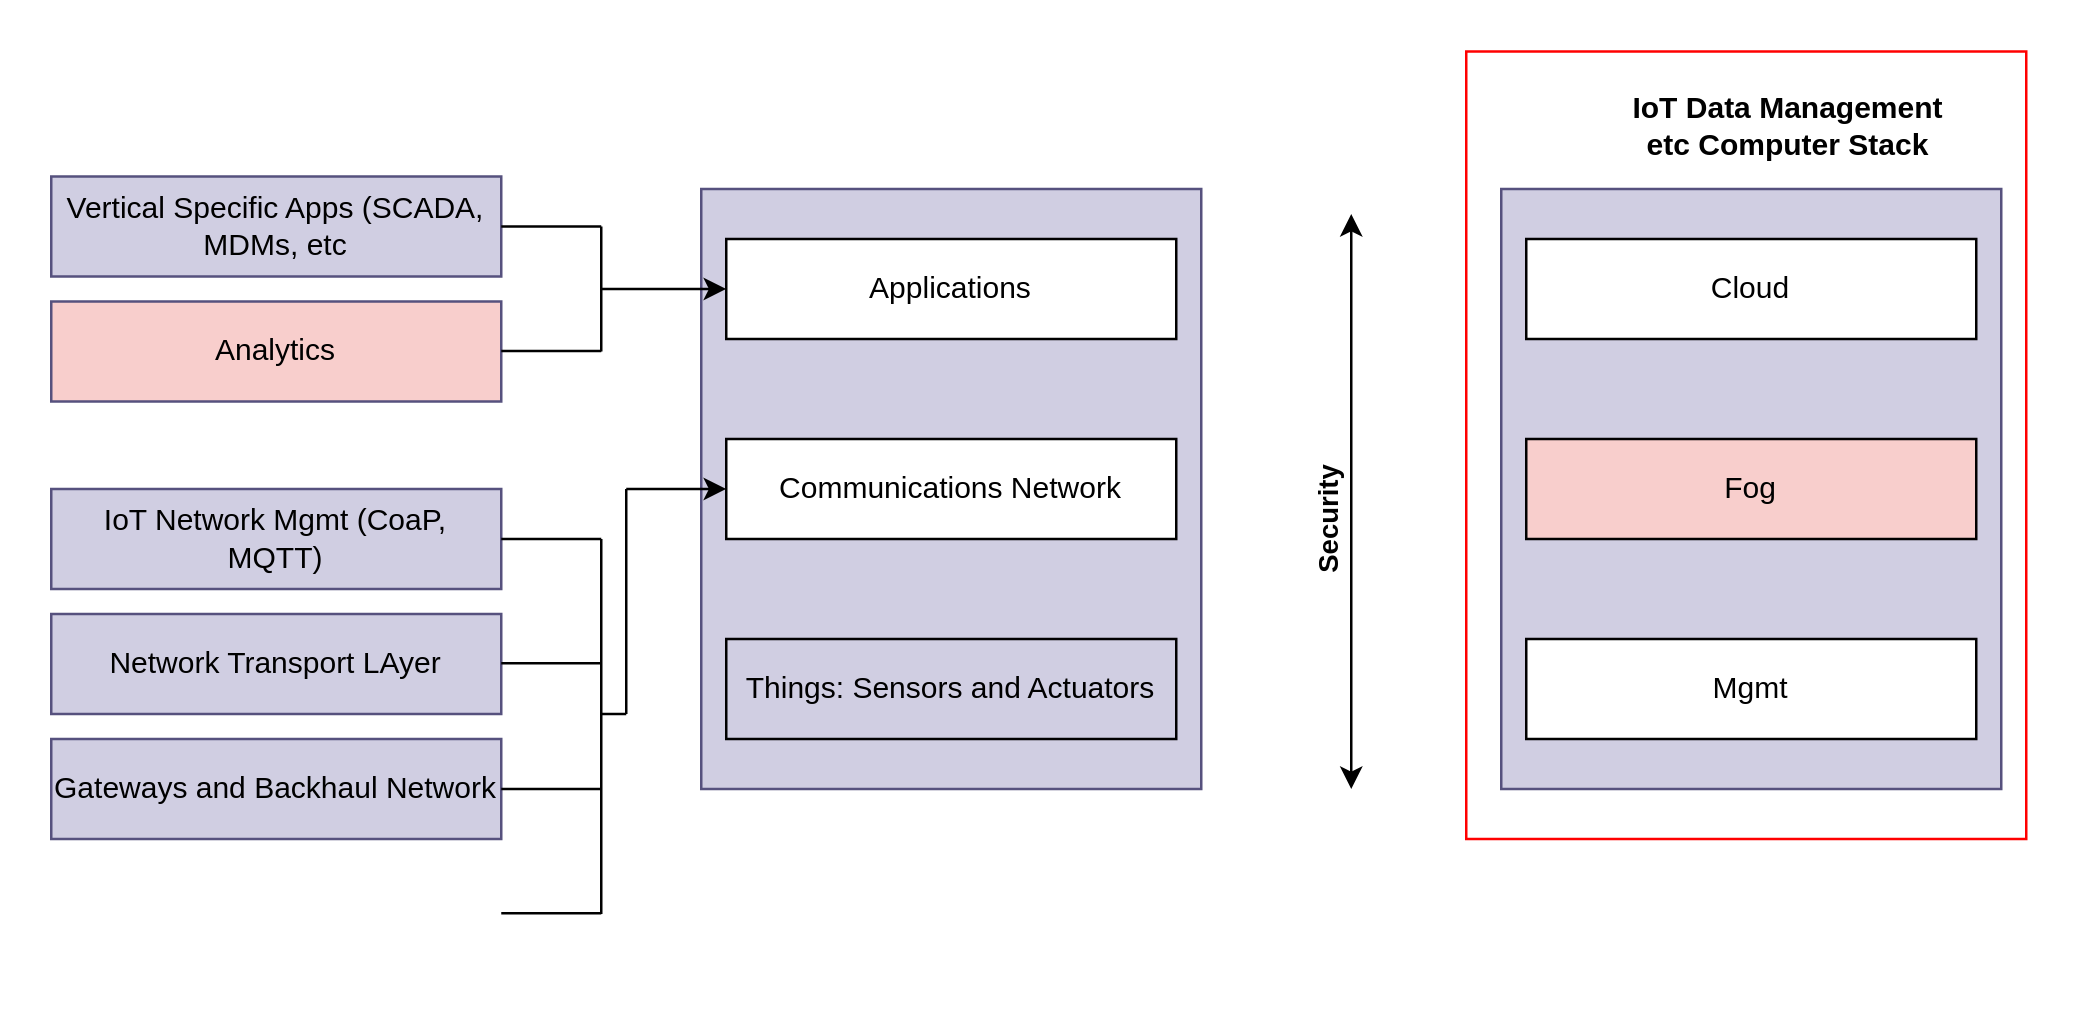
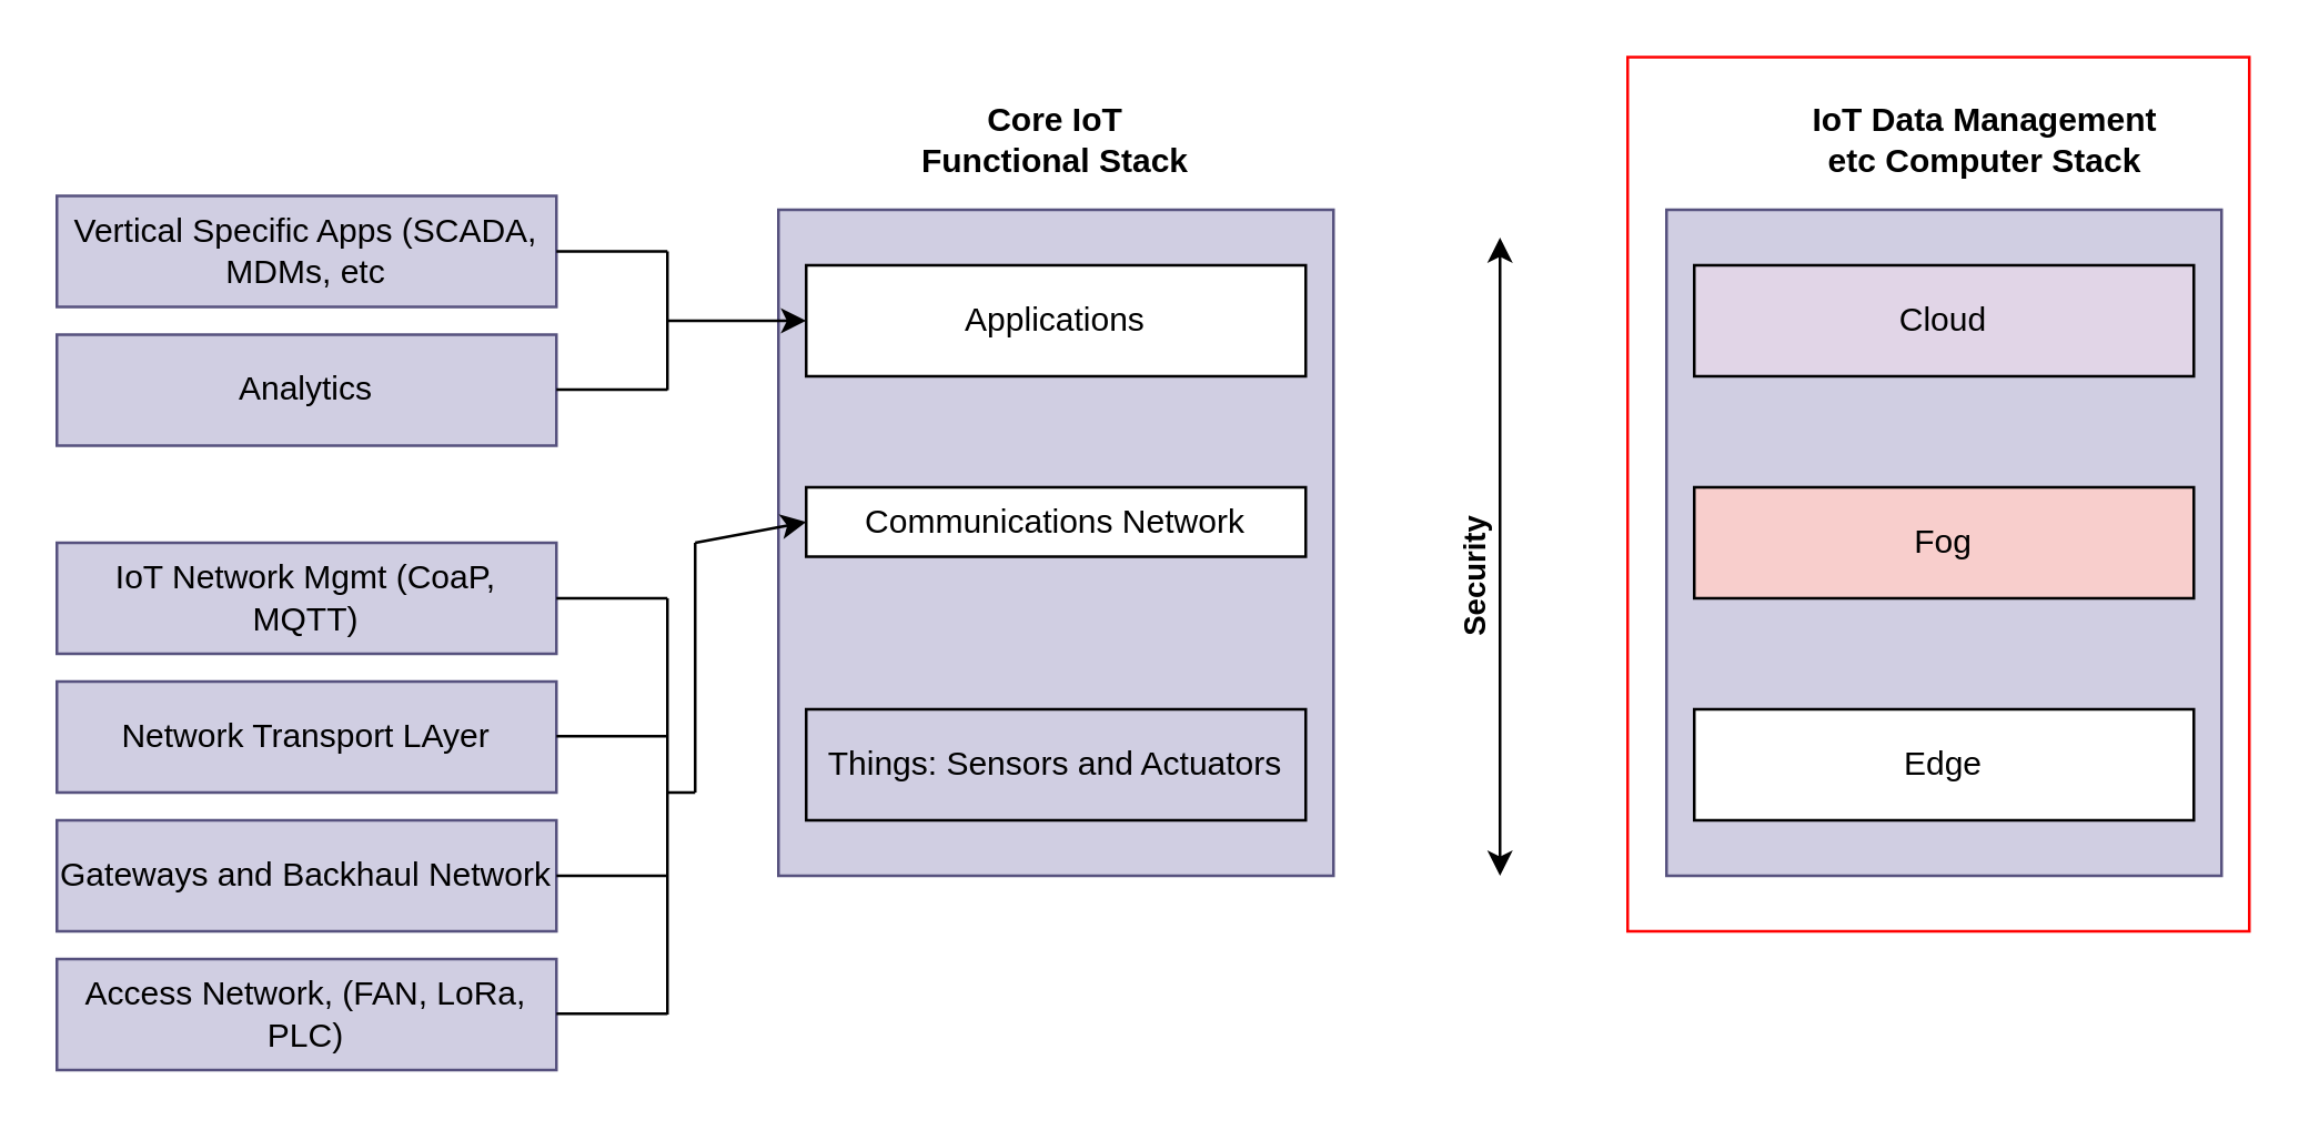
  <mxCell id="0" />
  <mxCell id="1" parent="0" />
  <mxCell id="2" value="" style="group" parent="1" vertex="1" connectable="0"><mxGeometry x="20" y="35" width="790" height="350" as="geometry" /></mxCell>
  <mxCell id="3" value="" style="rounded=0;whiteSpace=wrap;html=1;strokeColor=#FF0000;" vertex="1" parent="2"><mxGeometry x="566" y="-15" width="224" height="315" as="geometry" /></mxCell>
  <mxCell id="4" value="" style="rounded=0;whiteSpace=wrap;html=1;fillColor=#d0cee2;strokeColor=#56517e;" parent="2" vertex="1"><mxGeometry x="260" y="40" width="200" height="240" as="geometry" /></mxCell>
  <mxCell id="5" value="Applications" style="rounded=0;whiteSpace=wrap;html=1;" parent="2" vertex="1"><mxGeometry x="270" y="60" width="180" height="40" as="geometry" /></mxCell>
- <mxCell id="6" value="Communications Network" style="rounded=0;whiteSpace=wrap;html=1;" parent="2" vertex="1"><mxGeometry x="270" y="140" width="180" height="40" as="geometry" /></mxCell>
+ <mxCell id="6" value="Communications Network" style="rounded=0;whiteSpace=wrap;html=1;" parent="2" vertex="1"><mxGeometry x="270" y="140" width="180" height="25" as="geometry" /></mxCell>
  <mxCell id="7" value="Things: Sensors and Actuators" style="rounded=0;whiteSpace=wrap;html=1;fillColor=#d0cee2;" parent="2" vertex="1"><mxGeometry x="270" y="220" width="180" height="40" as="geometry" /></mxCell>
  <mxCell id="8" value="" style="rounded=0;whiteSpace=wrap;html=1;fillColor=#d0cee2;strokeColor=#56517e;" parent="2" vertex="1"><mxGeometry x="580" y="40" width="200" height="240" as="geometry" /></mxCell>
- <mxCell id="9" value="Cloud" style="rounded=0;whiteSpace=wrap;html=1;" parent="2" vertex="1"><mxGeometry x="590" y="60" width="180" height="40" as="geometry" /></mxCell>
+ <mxCell id="9" value="Cloud" style="rounded=0;whiteSpace=wrap;html=1;fillColor=#e1d5e7;" parent="2" vertex="1"><mxGeometry x="590" y="60" width="180" height="40" as="geometry" /></mxCell>
  <mxCell id="10" value="Fog" style="rounded=0;whiteSpace=wrap;html=1;fillColor=#f8cecc;" parent="2" vertex="1"><mxGeometry x="590" y="140" width="180" height="40" as="geometry" /></mxCell>
- <mxCell id="11" value="Mgmt" style="rounded=0;whiteSpace=wrap;html=1;" parent="2" vertex="1"><mxGeometry x="590" y="220" width="180" height="40" as="geometry" /></mxCell>
+ <mxCell id="11" value="Edge" style="rounded=0;whiteSpace=wrap;html=1;" parent="2" vertex="1"><mxGeometry x="590" y="220" width="180" height="40" as="geometry" /></mxCell>
+ <mxCell id="12" value="&lt;b style=&quot;background-color: rgb(255, 255, 255);&quot;&gt;Core IoT&lt;br&gt;Functional Stack&lt;/b&gt;" style="text;html=1;strokeColor=none;fillColor=none;align=center;verticalAlign=middle;whiteSpace=wrap;rounded=0;" parent="2" vertex="1"><mxGeometry x="310" width="100" height="30" as="geometry" /></mxCell>
  <mxCell id="13" value="&lt;b style=&quot;background-color: rgb(255, 255, 255);&quot;&gt;IoT Data Management&lt;br&gt;etc Computer Stack&lt;/b&gt;" style="text;html=1;strokeColor=none;fillColor=none;align=center;verticalAlign=middle;whiteSpace=wrap;rounded=0;" parent="2" vertex="1"><mxGeometry x="630" width="130" height="30" as="geometry" /></mxCell>
  <mxCell id="14" value="" style="endArrow=classic;startArrow=classic;html=1;" parent="2" edge="1"><mxGeometry width="50" height="50" relative="1" as="geometry"><mxPoint x="520" y="280" as="sourcePoint" /><mxPoint x="520" y="50" as="targetPoint" /></mxGeometry></mxCell>
  <mxCell id="15" value="&lt;b&gt;Security&lt;/b&gt;" style="edgeLabel;html=1;align=right;verticalAlign=bottom;resizable=0;points=[];horizontal=0;textDirection=rtl;labelPosition=left;verticalLabelPosition=top;" parent="14" vertex="1" connectable="0"><mxGeometry x="-0.242" y="1" relative="1" as="geometry"><mxPoint as="offset" /></mxGeometry></mxCell>
  <mxCell id="16" value="Vertical Specific Apps (SCADA, MDMs, etc" style="rounded=0;whiteSpace=wrap;html=1;fillColor=#d0cee2;strokeColor=#56517e;" parent="2" vertex="1"><mxGeometry y="35" width="180" height="40" as="geometry" /></mxCell>
- <mxCell id="17" value="Analytics" style="rounded=0;whiteSpace=wrap;html=1;fillColor=#f8cecc;strokeColor=#56517e;" parent="2" vertex="1"><mxGeometry y="85" width="180" height="40" as="geometry" /></mxCell>
+ <mxCell id="17" value="Analytics" style="rounded=0;whiteSpace=wrap;html=1;fillColor=#d0cee2;strokeColor=#56517e;" parent="2" vertex="1"><mxGeometry y="85" width="180" height="40" as="geometry" /></mxCell>
  <mxCell id="18" value="" style="endArrow=classic;html=1;entryX=0;entryY=0.5;entryDx=0;entryDy=0;" parent="2" target="5" edge="1"><mxGeometry width="50" height="50" relative="1" as="geometry"><mxPoint x="220" y="80" as="sourcePoint" /><mxPoint x="400" y="180" as="targetPoint" /></mxGeometry></mxCell>
  <mxCell id="19" value="IoT Network Mgmt (CoaP, MQTT)" style="rounded=0;whiteSpace=wrap;html=1;fillColor=#d0cee2;strokeColor=#56517e;" parent="2" vertex="1"><mxGeometry y="160" width="180" height="40" as="geometry" /></mxCell>
  <mxCell id="20" value="Network Transport LAyer" style="rounded=0;whiteSpace=wrap;html=1;fillColor=#d0cee2;strokeColor=#56517e;" parent="2" vertex="1"><mxGeometry y="210" width="180" height="40" as="geometry" /></mxCell>
  <mxCell id="21" value="Gateways and Backhaul Network" style="rounded=0;whiteSpace=wrap;html=1;fillColor=#d0cee2;strokeColor=#56517e;" parent="2" vertex="1"><mxGeometry y="260" width="180" height="40" as="geometry" /></mxCell>
+ <mxCell id="22" value="Access Network, (FAN, LoRa, PLC)" style="rounded=0;whiteSpace=wrap;html=1;fillColor=#d0cee2;strokeColor=#56517e;" parent="2" vertex="1"><mxGeometry y="310" width="180" height="40" as="geometry" /></mxCell>
  <mxCell id="23" value="" style="group" parent="2" vertex="1" connectable="0"><mxGeometry x="180" y="55" width="40" height="50" as="geometry" /></mxCell>
  <mxCell id="24" value="" style="endArrow=none;html=1;entryX=1;entryY=0.5;entryDx=0;entryDy=0;" parent="23" target="16" edge="1"><mxGeometry width="50" height="50" relative="1" as="geometry"><mxPoint x="40" as="sourcePoint" /><mxPoint x="60" y="-10" as="targetPoint" /></mxGeometry></mxCell>
  <mxCell id="25" value="" style="endArrow=none;html=1;entryX=1;entryY=0.5;entryDx=0;entryDy=0;" parent="23" edge="1"><mxGeometry width="50" height="50" relative="1" as="geometry"><mxPoint x="40" y="49.83" as="sourcePoint" /><mxPoint y="49.83" as="targetPoint" /></mxGeometry></mxCell>
  <mxCell id="26" value="" style="endArrow=none;html=1;" parent="23" edge="1"><mxGeometry width="50" height="50" relative="1" as="geometry"><mxPoint x="40" y="50" as="sourcePoint" /><mxPoint x="40" as="targetPoint" /></mxGeometry></mxCell>
  <mxCell id="27" value="" style="endArrow=none;html=1;exitX=1;exitY=0.5;exitDx=0;exitDy=0;" parent="2" source="19" edge="1"><mxGeometry width="50" height="50" relative="1" as="geometry"><mxPoint x="210" y="220" as="sourcePoint" /><mxPoint x="220" y="180" as="targetPoint" /></mxGeometry></mxCell>
  <mxCell id="28" value="" style="endArrow=none;html=1;exitX=1;exitY=0.5;exitDx=0;exitDy=0;" parent="2" edge="1"><mxGeometry width="50" height="50" relative="1" as="geometry"><mxPoint x="180" y="229.71" as="sourcePoint" /><mxPoint x="220" y="229.71" as="targetPoint" /></mxGeometry></mxCell>
  <mxCell id="29" value="" style="endArrow=none;html=1;exitX=1;exitY=0.5;exitDx=0;exitDy=0;" parent="2" edge="1"><mxGeometry width="50" height="50" relative="1" as="geometry"><mxPoint x="180" y="280" as="sourcePoint" /><mxPoint x="220" y="280" as="targetPoint" /></mxGeometry></mxCell>
  <mxCell id="30" value="" style="endArrow=none;html=1;exitX=1;exitY=0.5;exitDx=0;exitDy=0;" parent="2" edge="1"><mxGeometry width="50" height="50" relative="1" as="geometry"><mxPoint x="180" y="329.71" as="sourcePoint" /><mxPoint x="220" y="329.71" as="targetPoint" /></mxGeometry></mxCell>
  <mxCell id="31" value="" style="endArrow=none;html=1;" parent="2" edge="1"><mxGeometry width="50" height="50" relative="1" as="geometry"><mxPoint x="220" y="330" as="sourcePoint" /><mxPoint x="220" y="180" as="targetPoint" /></mxGeometry></mxCell>
  <mxCell id="32" value="" style="endArrow=none;html=1;" parent="2" edge="1"><mxGeometry width="50" height="50" relative="1" as="geometry"><mxPoint x="230" y="250" as="sourcePoint" /><mxPoint x="220" y="250" as="targetPoint" /></mxGeometry></mxCell>
  <mxCell id="33" value="" style="endArrow=none;html=1;" parent="2" edge="1"><mxGeometry width="50" height="50" relative="1" as="geometry"><mxPoint x="230" y="250" as="sourcePoint" /><mxPoint x="230" y="160" as="targetPoint" /></mxGeometry></mxCell>
  <mxCell id="34" value="" style="endArrow=classic;html=1;entryX=0;entryY=0.5;entryDx=0;entryDy=0;" parent="2" target="6" edge="1"><mxGeometry width="50" height="50" relative="1" as="geometry"><mxPoint x="230" y="160" as="sourcePoint" /><mxPoint x="220" y="120" as="targetPoint" /></mxGeometry></mxCell>
